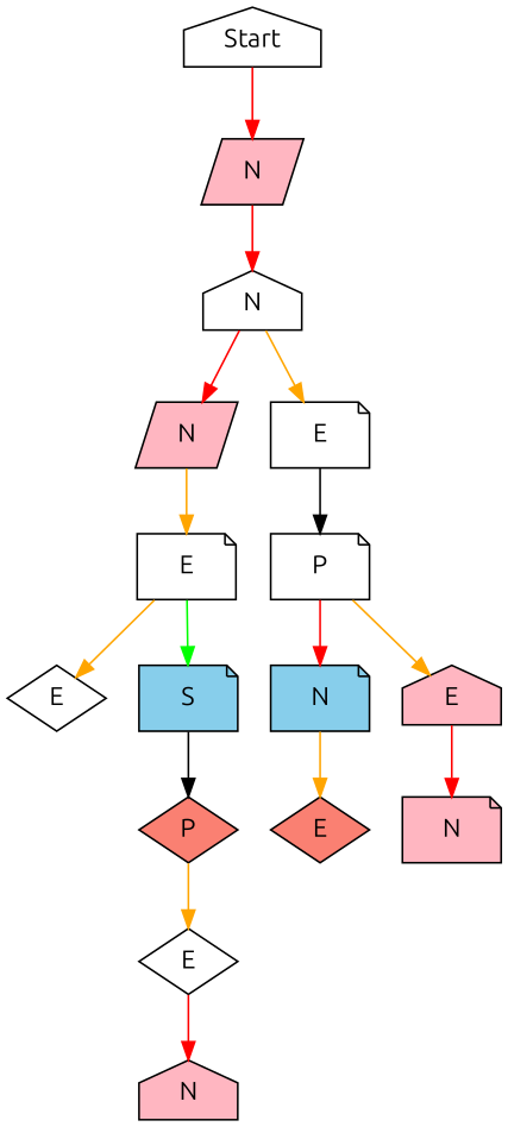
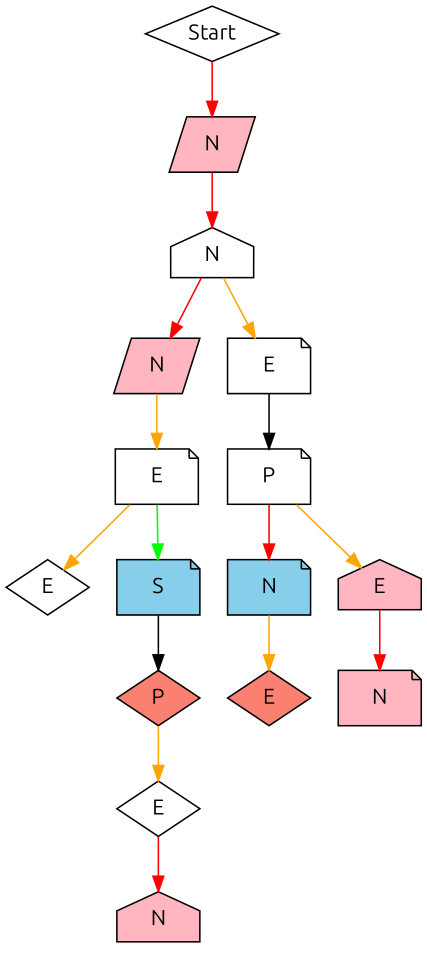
  digraph {
    fontname=Ubuntu
    node [style=filled fillcolor=white shape=note fontname=Ubuntu]
    edge [color=red fontname=Ubuntu]
-   n1 [label=Start shape=house]
+   n1 [label=Start shape=diamond]
    n2 [label=N fillcolor=lightpink shape=parallelogram]
    n3 [label=N shape=house]
    n4 [label=N fillcolor=lightpink shape=parallelogram]
    n5 [label=E]
    n6 [label=E]
    n7 [label=P]
    n8 [label=E shape=diamond]
    n9 [label=S fillcolor=skyblue]
    n10 [label=P fillcolor=salmon shape=diamond]
    n11 [label=E shape=diamond]
    n12 [label=N fillcolor=lightpink shape=house]
    n13 [label=N fillcolor=skyblue]
    n14 [label=E fillcolor=lightpink shape=house]
    n15 [label=E fillcolor=salmon shape=diamond]
    n16 [label=N fillcolor=lightpink]
    n1 -> n2
    n2 -> n3
    n3 -> n4
    n3 -> n5 [color=orange]
    n4 -> n6 [color=orange]
    n5 -> n7 [color=black]
    n6 -> n8 [color=orange]
    n6 -> n9 [color=green]
    n7 -> n13
    n7 -> n14 [color=orange]
    n9 -> n10 [color=black]
    n10 -> n11 [color=orange]
    n11 -> n12
    n13 -> n15 [color=orange]
    n14 -> n16
  }
